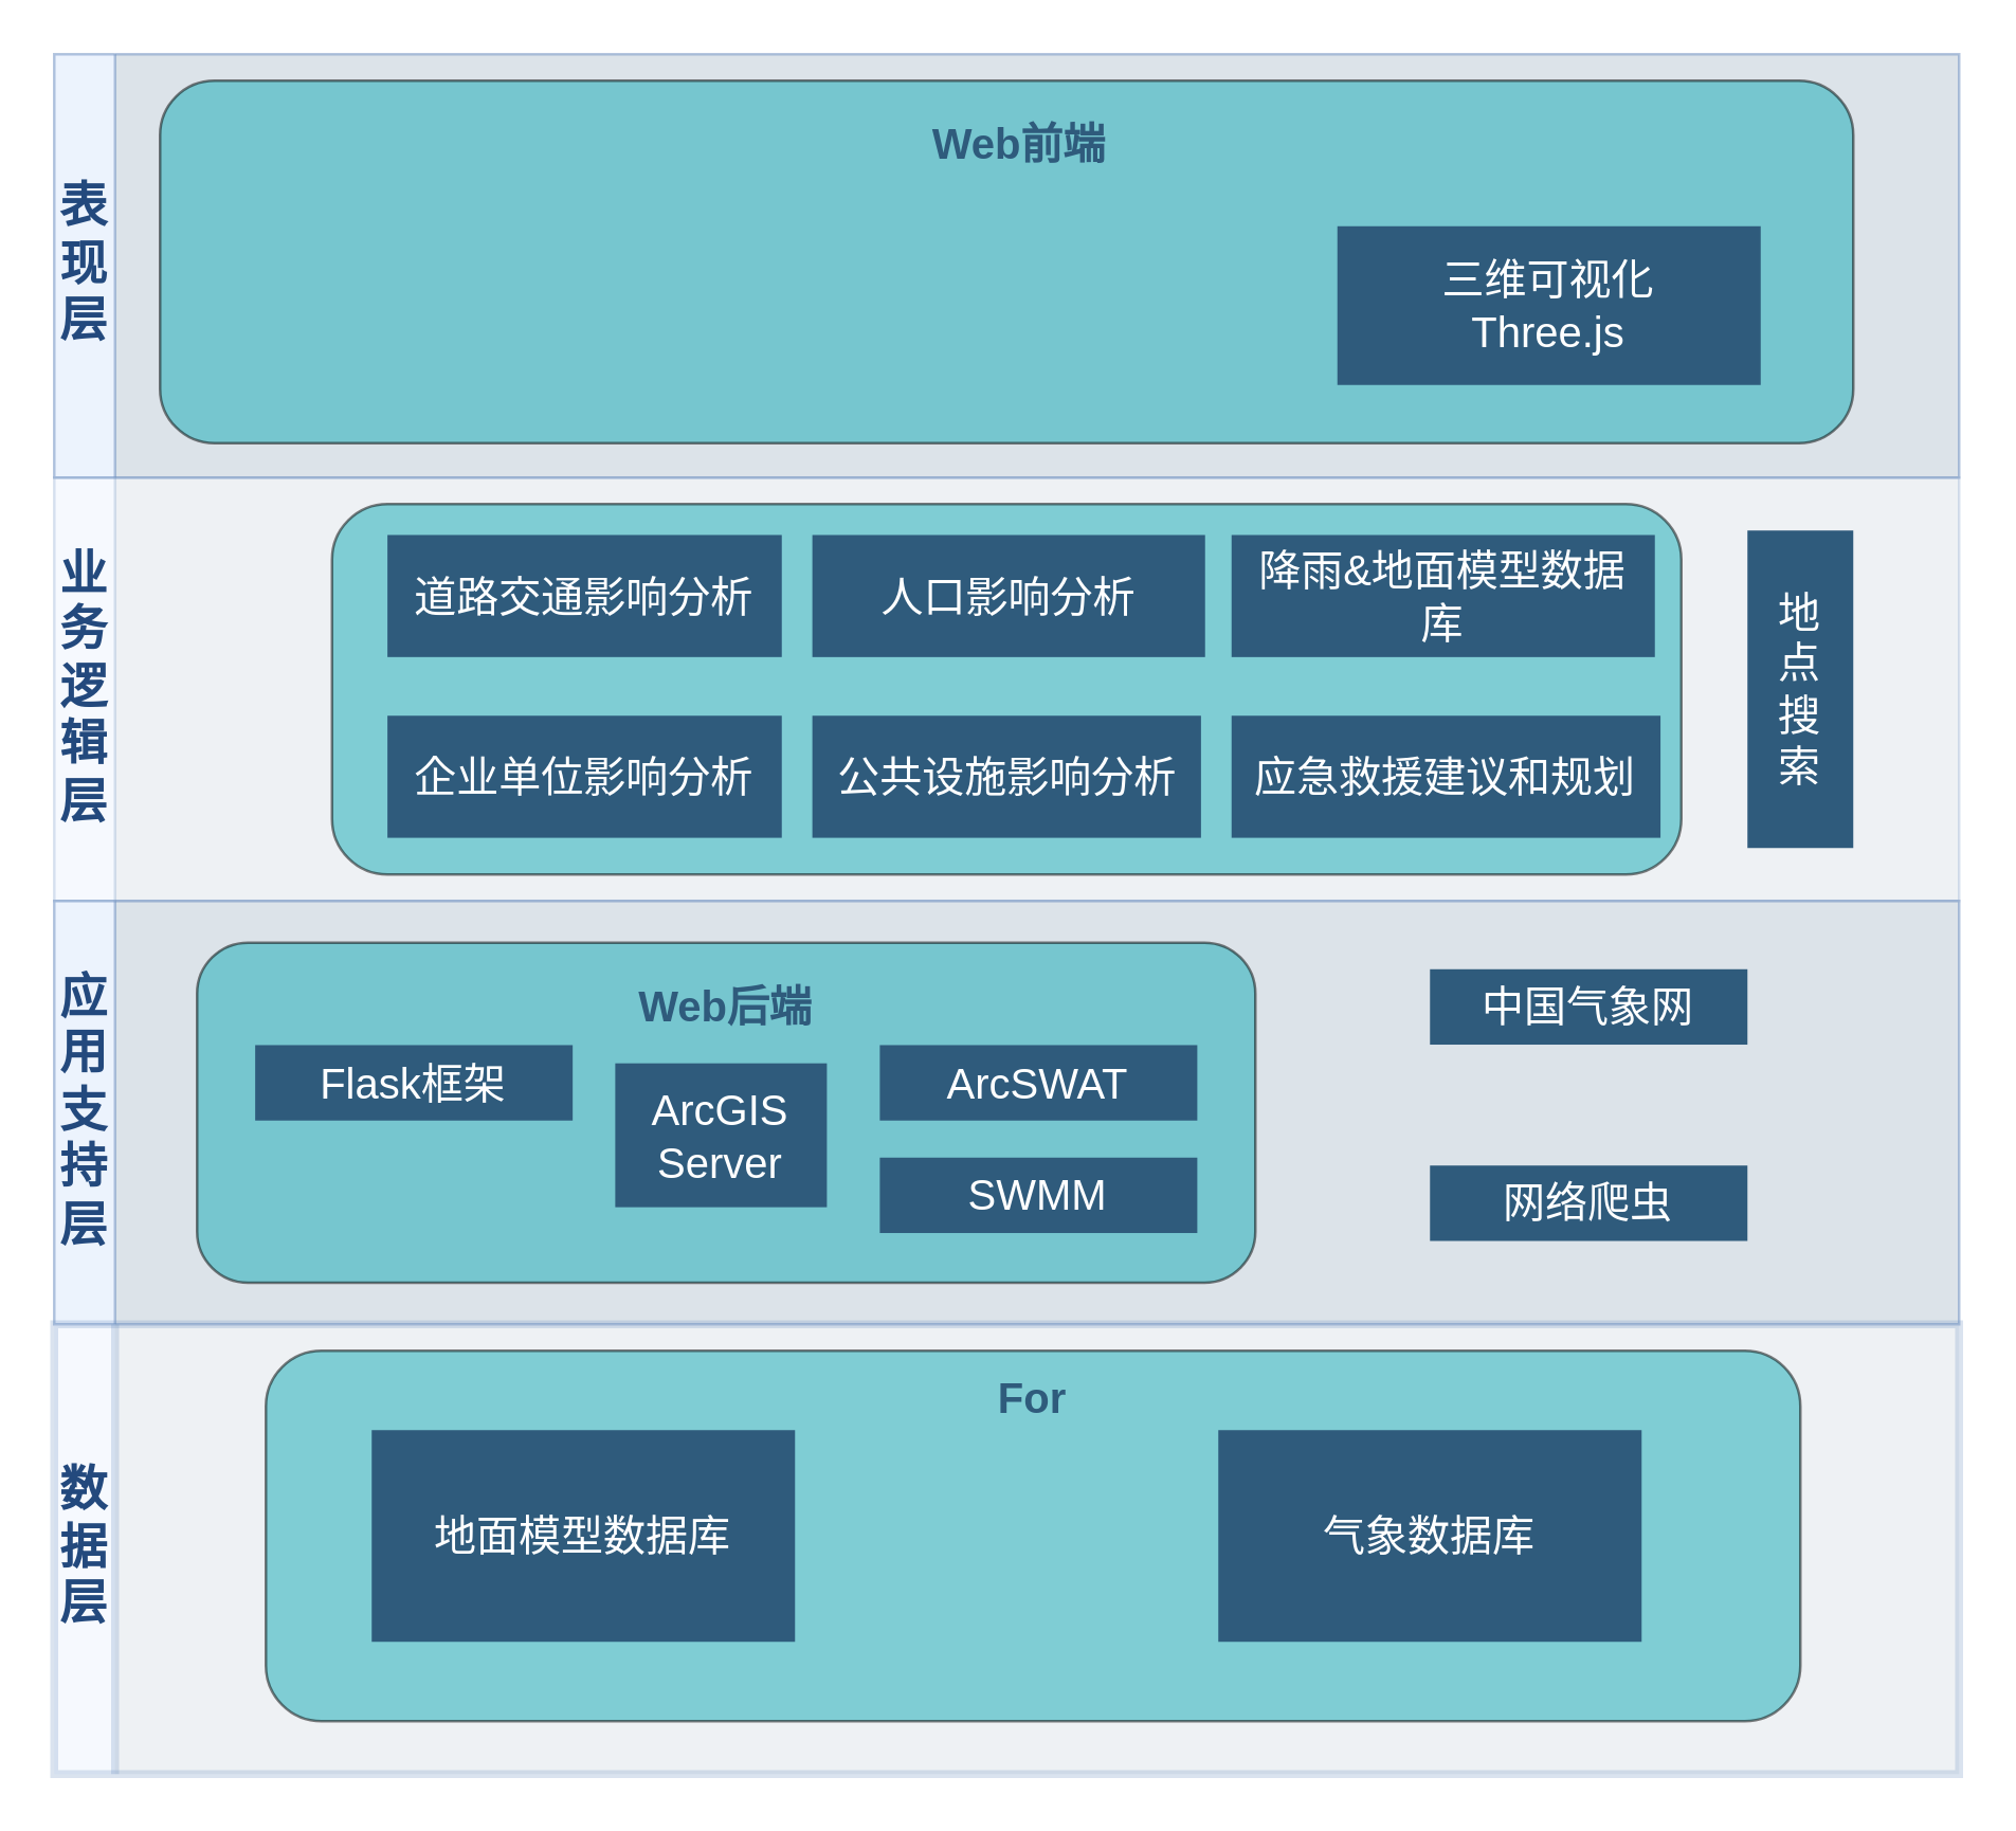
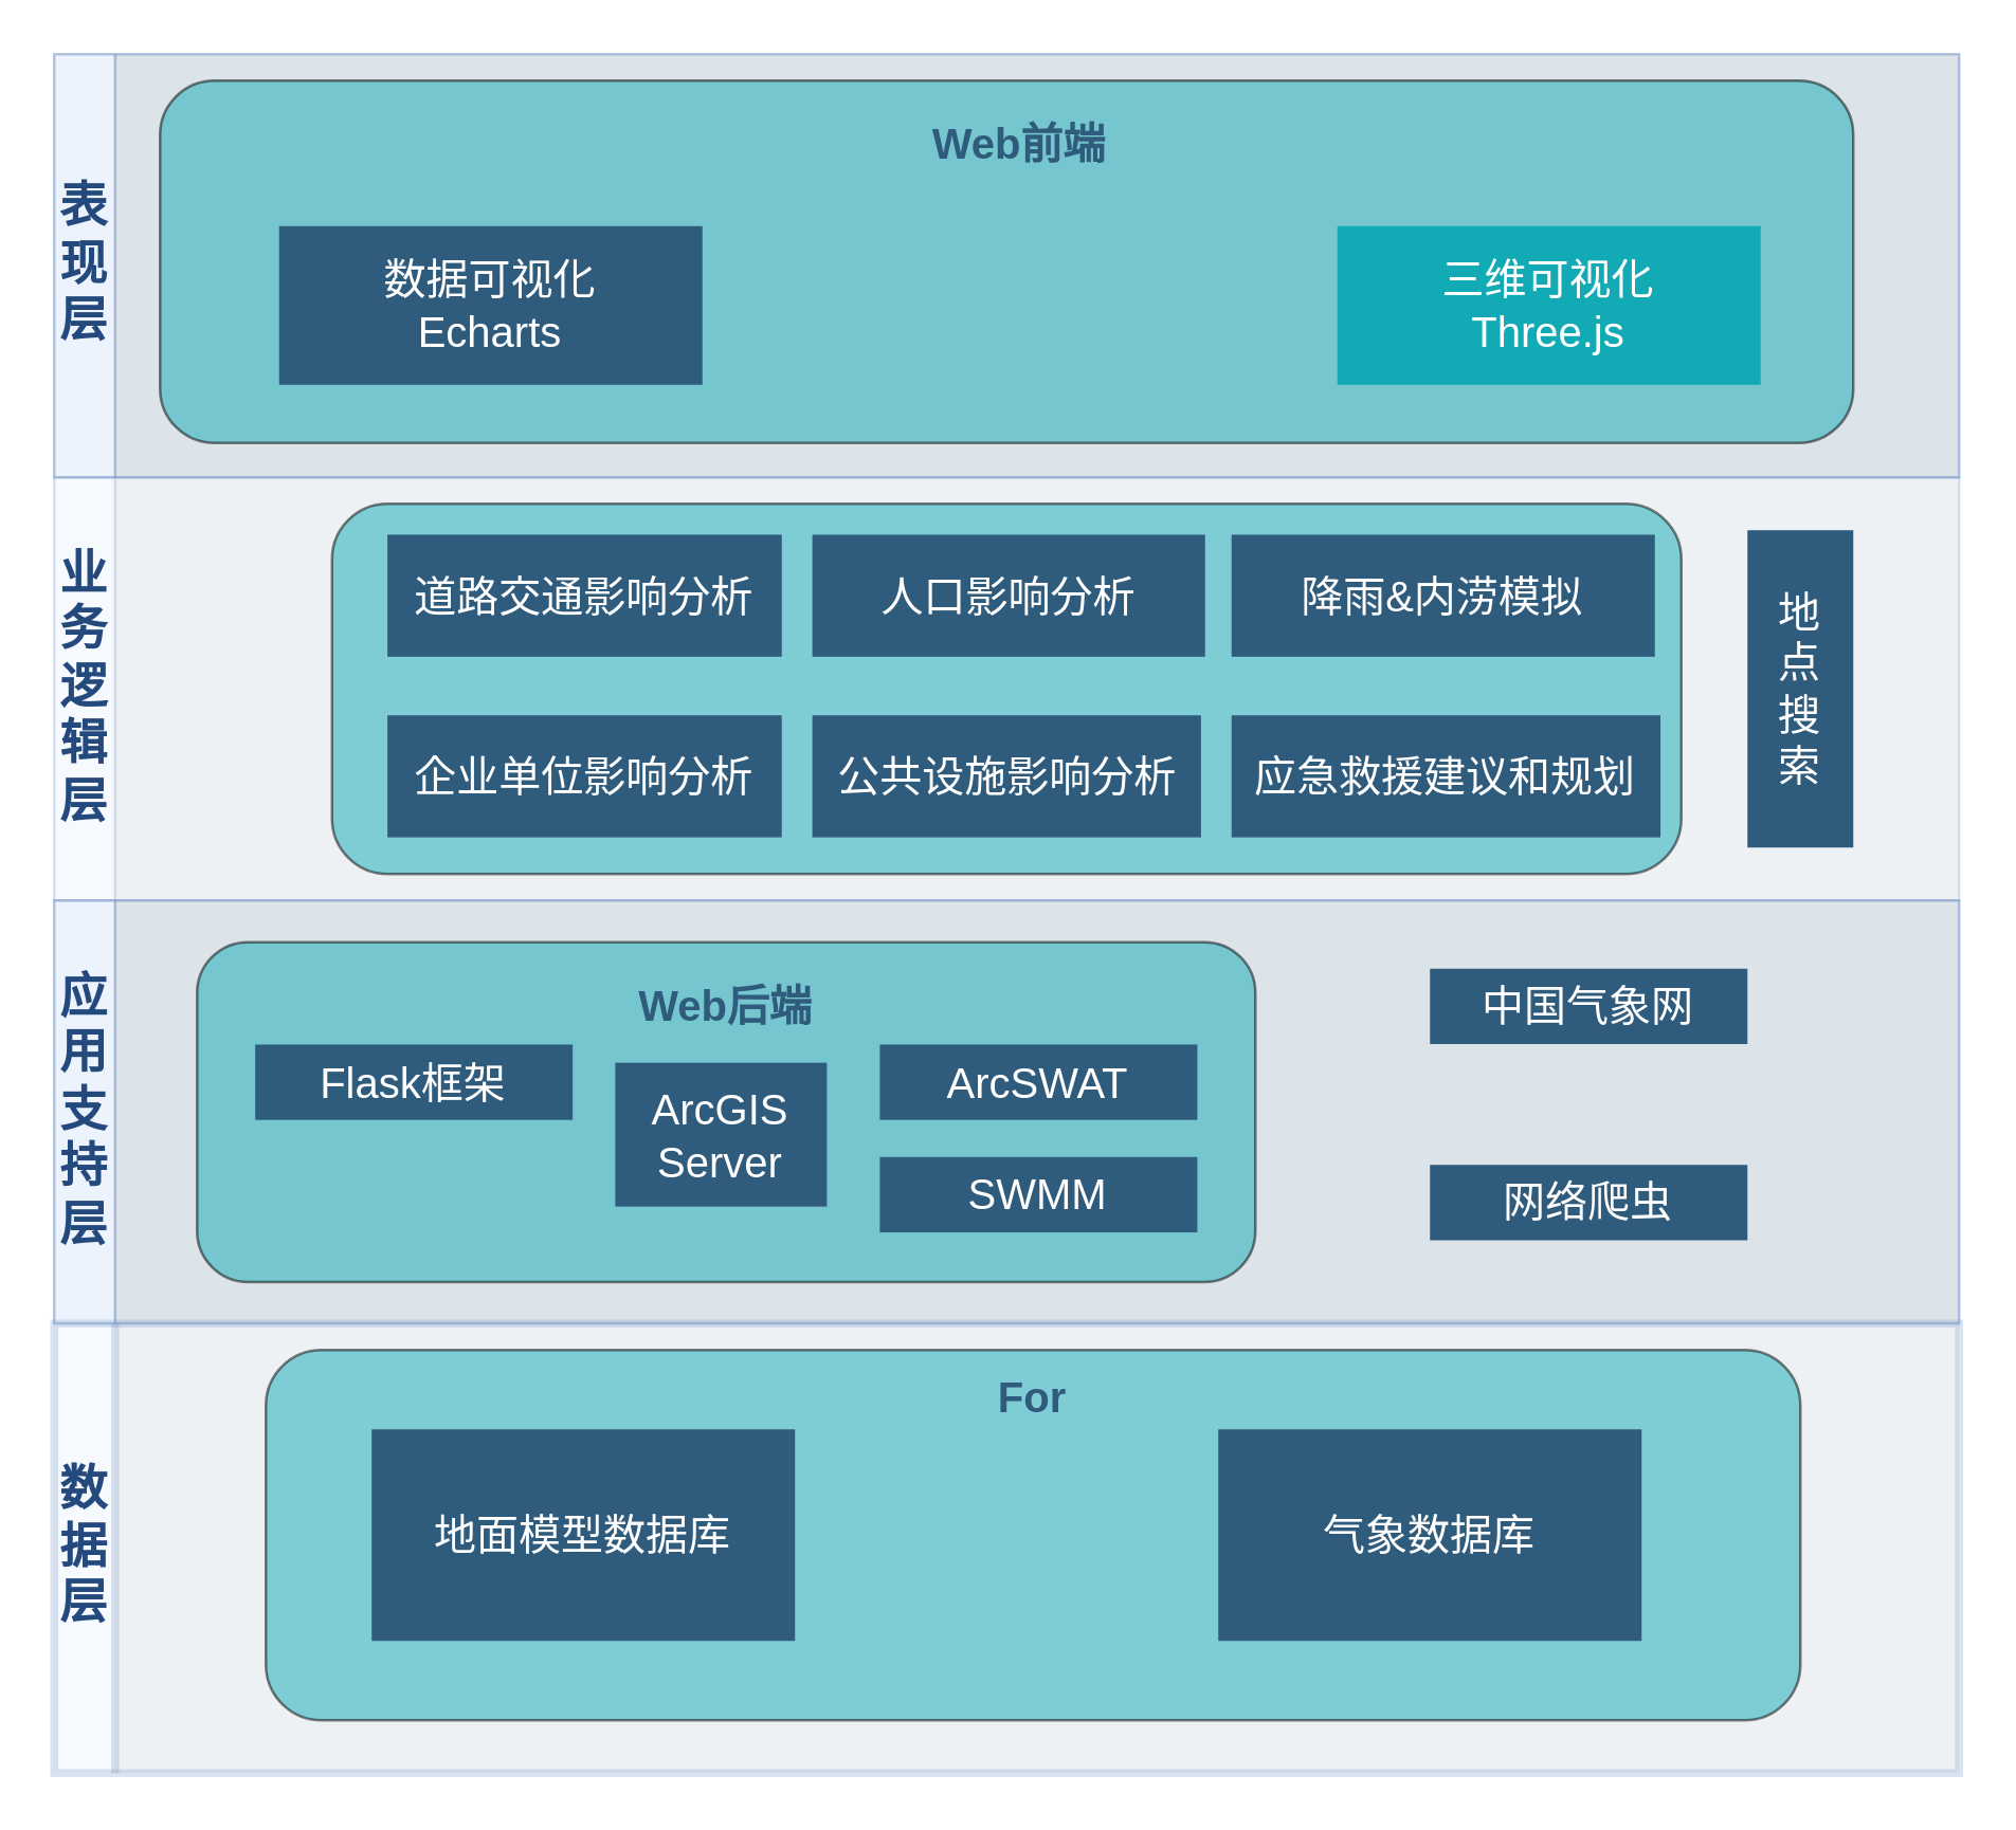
  <mxCell id="0" />
  <mxCell id="1" parent="0" />
  <mxCell id="2" value="&lt;font color=&quot;#23497d&quot; style=&quot;font-size: 18px;&quot;&gt;业务逻辑层&lt;/font&gt;" style="swimlane;whiteSpace=wrap;fillColor=#dae8fc;swimlaneFillColor=#BAC8D3;fontFamily=Tahoma;html=1;strokeColor=#6c8ebf;opacity=25;startSize=23;fontSize=18;swimlaneLine=1;direction=north;" vertex="1" parent="1"><mxGeometry x="20" y="180" width="720" height="160" as="geometry"><mxRectangle x="20" y="20" width="80" height="23" as="alternateBounds" /></mxGeometry></mxCell>
  <mxCell id="3" value="地点搜索" style="whiteSpace=wrap;shadow=0;fontColor=#FFFFFF;fontFamily=Helvetica;fontStyle=0;html=1;fontSize=16;plain-purple;strokeColor=none;fillColor=#2f5b7c;gradientColor=none;spacing=6;verticalAlign=middle;direction=south;" vertex="1" parent="2"><mxGeometry x="640" y="20" width="40" height="120" as="geometry" /></mxCell>
  <mxCell id="4" value="" style="group" vertex="1" connectable="0" parent="2"><mxGeometry x="105" y="10" width="510" height="140" as="geometry" /></mxCell>
  <mxCell id="5" value="" style="rounded=1;whiteSpace=wrap;html=1;fillColor=#12AAB5;opacity=50;" vertex="1" parent="4"><mxGeometry width="510.0" height="140" as="geometry" /></mxCell>
  <mxCell id="6" value="企业单位影响分析" style="whiteSpace=wrap;shadow=0;fontColor=#FFFFFF;fontFamily=Helvetica;fontStyle=0;html=1;fontSize=16;plain-purple;strokeColor=none;fillColor=#2f5b7c;gradientColor=none;spacing=6;verticalAlign=middle;" vertex="1" parent="4"><mxGeometry x="20.95" y="80" width="149.05" height="46.14" as="geometry" /></mxCell>
  <mxCell id="7" value="公共设施影响分析" style="whiteSpace=wrap;shadow=0;fontColor=#FFFFFF;fontFamily=Helvetica;fontStyle=0;html=1;fontSize=16;plain-purple;strokeColor=none;fillColor=#2f5b7c;gradientColor=none;spacing=6;verticalAlign=middle;" vertex="1" parent="4"><mxGeometry x="181.55" y="80" width="146.9" height="46.14" as="geometry" /></mxCell>
  <mxCell id="8" value="应急救援建议和规划" style="whiteSpace=wrap;shadow=0;fontColor=#FFFFFF;fontFamily=Helvetica;fontStyle=0;html=1;fontSize=16;plain-purple;strokeColor=none;fillColor=#2f5b7c;gradientColor=none;spacing=6;verticalAlign=middle;" vertex="1" parent="4"><mxGeometry x="340" y="80" width="162.13" height="46.14" as="geometry" /></mxCell>
- <mxCell id="9" value="降雨&amp;amp;地面模型数据库" style="whiteSpace=wrap;shadow=0;fontColor=#FFFFFF;fontFamily=Helvetica;fontStyle=0;html=1;fontSize=16;plain-purple;strokeColor=none;fillColor=#2f5b7c;gradientColor=none;spacing=6;verticalAlign=middle;" vertex="1" parent="4"><mxGeometry x="340" y="11.7" width="160" height="46.14" as="geometry" /></mxCell>
+ <mxCell id="9" value="降雨&amp;amp;内涝模拟" style="whiteSpace=wrap;shadow=0;fontColor=#FFFFFF;fontFamily=Helvetica;fontStyle=0;html=1;fontSize=16;plain-purple;strokeColor=none;fillColor=#2f5b7c;gradientColor=none;spacing=6;verticalAlign=middle;" vertex="1" parent="4"><mxGeometry x="340" y="11.7" width="160" height="46.14" as="geometry" /></mxCell>
  <mxCell id="10" value="人口影响分析" style="whiteSpace=wrap;shadow=0;fontColor=#FFFFFF;fontFamily=Helvetica;fontStyle=0;html=1;fontSize=16;plain-purple;strokeColor=none;fillColor=#2f5b7c;gradientColor=none;spacing=6;verticalAlign=middle;" vertex="1" parent="4"><mxGeometry x="181.55" y="11.7" width="148.45" height="46.14" as="geometry" /></mxCell>
  <mxCell id="11" value="道路交通影响分析" style="whiteSpace=wrap;shadow=0;fontColor=#FFFFFF;fontFamily=Helvetica;fontStyle=0;html=1;fontSize=16;plain-purple;strokeColor=none;fillColor=#2f5b7c;gradientColor=none;spacing=6;verticalAlign=middle;" vertex="1" parent="4"><mxGeometry x="20.95" y="11.69" width="149.05" height="46.14" as="geometry" /></mxCell>
  <mxCell id="12" value="&lt;font color=&quot;#23497d&quot; style=&quot;font-size: 18px;&quot;&gt;表现层&lt;/font&gt;" style="swimlane;whiteSpace=wrap;fillColor=#dae8fc;swimlaneFillColor=#BAC8D3;fontFamily=Tahoma;html=1;strokeColor=#6c8ebf;opacity=50;fontSize=18;swimlaneLine=1;direction=north;container=0;" vertex="1" parent="1"><mxGeometry x="20" y="20" width="720" height="160" as="geometry"><mxRectangle x="20" y="20" width="80" height="23" as="alternateBounds" /></mxGeometry></mxCell>
  <mxCell id="13" value="" style="rounded=1;whiteSpace=wrap;html=1;fillColor=#12AAB5;opacity=50;" vertex="1" parent="12"><mxGeometry x="40" y="10" width="640" height="137" as="geometry" /></mxCell>
+ <mxCell id="14" value="数据可视化&lt;br style=&quot;font-size: 16px;&quot;&gt;Echarts" style="whiteSpace=wrap;strokeColor=none;fillColor=#2f5b7c;shadow=0;fontColor=#FFFFFF;fontFamily=Helvetica;fontStyle=0;html=1;fontSize=16;spacing=6;verticalAlign=middle;" vertex="1" parent="12"><mxGeometry x="85" y="65" width="160" height="60" as="geometry" /></mxCell>
  <mxCell id="15" value="&lt;h3 style=&quot;font-size: 16px;&quot;&gt;Web前端&lt;/h3&gt;" style="rounded=0;whiteSpace=wrap;html=1;fillColor=none;strokeColor=none;fontColor=#2F5B7C;fontSize=16;" vertex="1" parent="12"><mxGeometry x="305" y="20" width="120" height="28.5" as="geometry" /></mxCell>
- <mxCell id="16" value="三维可视化&lt;br style=&quot;font-size: 16px;&quot;&gt;Three.js" style="whiteSpace=wrap;strokeColor=none;fillColor=#2f5b7c;shadow=0;fontColor=#FFFFFF;fontFamily=Helvetica;fontStyle=0;html=1;fontSize=16;spacing=6;verticalAlign=middle;" vertex="1" parent="12"><mxGeometry x="485" y="65" width="160" height="60" as="geometry" /></mxCell>
+ <mxCell id="16" value="三维可视化&lt;br style=&quot;font-size: 16px;&quot;&gt;Three.js" style="whiteSpace=wrap;strokeColor=none;fillColor=#12aab5;shadow=0;fontColor=#FFFFFF;fontFamily=Helvetica;fontStyle=0;html=1;fontSize=16;spacing=6;verticalAlign=middle;" vertex="1" parent="12"><mxGeometry x="485" y="65" width="160" height="60" as="geometry" /></mxCell>
  <mxCell id="17" value="&lt;font color=&quot;#23497d&quot; style=&quot;font-size: 18px;&quot;&gt;应用支持层&lt;/font&gt;" style="swimlane;whiteSpace=wrap;fillColor=#dae8fc;swimlaneFillColor=#BAC8D3;fontFamily=Tahoma;html=1;strokeColor=#6c8ebf;opacity=50;fontSize=18;swimlaneLine=1;direction=north;" vertex="1" parent="1"><mxGeometry x="20" y="340" width="720" height="160" as="geometry"><mxRectangle x="20" y="20" width="80" height="23" as="alternateBounds" /></mxGeometry></mxCell>
  <mxCell id="18" value="" style="group" vertex="1" connectable="0" parent="17"><mxGeometry x="40" y="15.75" width="574" height="128.5" as="geometry" /></mxCell>
  <mxCell id="19" value="" style="group" vertex="1" connectable="0" parent="18"><mxGeometry x="14" width="400.0" height="128.5" as="geometry" /></mxCell>
  <mxCell id="20" value="" style="rounded=1;whiteSpace=wrap;html=1;fillColor=#12AAB5;opacity=50;" vertex="1" parent="19"><mxGeometry width="400.0" height="128.5" as="geometry" /></mxCell>
  <mxCell id="21" value="&lt;h3 style=&quot;font-size: 16px;&quot;&gt;Web后端&lt;/h3&gt;" style="rounded=0;whiteSpace=wrap;html=1;fillColor=none;strokeColor=none;fontColor=#2F5B7C;fontSize=16;" vertex="1" parent="19"><mxGeometry x="33.91" y="10.063" width="332.18" height="28.68" as="geometry" /></mxCell>
  <mxCell id="22" value="Flask框架" style="whiteSpace=wrap;shadow=0;fontColor=#FFFFFF;fontFamily=Helvetica;fontStyle=0;html=1;fontSize=16;plain-purple;strokeColor=none;fillColor=#2f5b7c;gradientColor=none;spacing=6;verticalAlign=middle;" vertex="1" parent="19"><mxGeometry x="21.96" y="38.74" width="120" height="28.5" as="geometry" /></mxCell>
  <mxCell id="23" value="ArcSWAT" style="whiteSpace=wrap;shadow=0;fontColor=#FFFFFF;fontFamily=Helvetica;fontStyle=0;html=1;fontSize=16;plain-purple;strokeColor=none;fillColor=#2f5b7c;gradientColor=none;spacing=6;verticalAlign=middle;" vertex="1" parent="19"><mxGeometry x="258.05" y="38.74" width="120" height="28.5" as="geometry" /></mxCell>
  <mxCell id="24" value="SWMM" style="whiteSpace=wrap;shadow=0;fontColor=#FFFFFF;fontFamily=Helvetica;fontStyle=0;html=1;fontSize=16;plain-purple;strokeColor=none;fillColor=#2f5b7c;gradientColor=none;spacing=6;verticalAlign=middle;" vertex="1" parent="19"><mxGeometry x="258.05" y="81.26" width="120" height="28.5" as="geometry" /></mxCell>
  <mxCell id="25" value="ArcGIS Server" style="whiteSpace=wrap;shadow=0;fontColor=#FFFFFF;fontFamily=Helvetica;fontStyle=0;html=1;fontSize=16;plain-purple;strokeColor=none;fillColor=#2f5b7c;gradientColor=none;spacing=6;verticalAlign=middle;" vertex="1" parent="19"><mxGeometry x="158.05" y="45.62" width="80" height="54.38" as="geometry" /></mxCell>
  <mxCell id="26" value="中国气象网" style="whiteSpace=wrap;shadow=0;fontColor=#FFFFFF;fontFamily=Helvetica;fontStyle=0;html=1;fontSize=16;plain-purple;strokeColor=none;fillColor=#2f5b7c;gradientColor=none;spacing=6;verticalAlign=middle;" vertex="1" parent="17"><mxGeometry x="520" y="25.81" width="120" height="28.5" as="geometry" /></mxCell>
  <mxCell id="27" value="网络爬虫" style="whiteSpace=wrap;shadow=0;fontColor=#FFFFFF;fontFamily=Helvetica;fontStyle=0;html=1;fontSize=16;plain-purple;strokeColor=none;fillColor=#2f5b7c;gradientColor=none;spacing=6;verticalAlign=middle;" vertex="1" parent="17"><mxGeometry x="520" y="100" width="120" height="28.5" as="geometry" /></mxCell>
  <mxCell id="28" value="&lt;font color=&quot;#23497d&quot; style=&quot;font-size: 18px;&quot;&gt;数据层&lt;/font&gt;" style="swimlane;whiteSpace=wrap;fillColor=#dae8fc;swimlaneFillColor=#BAC8D3;fontFamily=Tahoma;html=1;strokeColor=#6c8ebf;opacity=25;fontSize=18;swimlaneLine=1;strokeWidth=3;direction=north;" vertex="1" parent="1"><mxGeometry x="20" y="500" width="720" height="170" as="geometry"><mxRectangle x="20" y="20" width="80" height="23" as="alternateBounds" /></mxGeometry></mxCell>
  <mxCell id="29" value="" style="group" vertex="1" connectable="0" parent="28"><mxGeometry x="80" y="10" width="580" height="140" as="geometry" /></mxCell>
  <mxCell id="30" value="" style="rounded=1;whiteSpace=wrap;html=1;fillColor=#12AAB5;opacity=50;" vertex="1" parent="29"><mxGeometry width="580" height="140" as="geometry" /></mxCell>
  <mxCell id="31" value="&lt;h3 style=&quot;font-size: 16px;&quot;&gt;For&lt;/h3&gt;" style="rounded=0;whiteSpace=wrap;html=1;fillColor=none;strokeColor=none;fontColor=#2F5B7C;fontSize=16;" vertex="1" parent="29"><mxGeometry x="49.166" y="10" width="481.661" height="15.96" as="geometry" /></mxCell>
  <mxCell id="32" value="地面模型数据库" style="whiteSpace=wrap;strokeColor=none;fillColor=#2f5b7c;shadow=0;fontColor=#FFFFFF;fontFamily=Helvetica;fontStyle=0;html=1;fontSize=16;spacing=6;verticalAlign=middle;" vertex="1" parent="29"><mxGeometry x="40" y="30" width="160" height="80" as="geometry" /></mxCell>
  <mxCell id="33" value="气象数据库" style="whiteSpace=wrap;strokeColor=none;fillColor=#2f5b7c;shadow=0;fontColor=#FFFFFF;fontFamily=Helvetica;fontStyle=0;html=1;fontSize=16;spacing=6;verticalAlign=middle;" vertex="1" parent="29"><mxGeometry x="360" y="30" width="160" height="80" as="geometry" /></mxCell>
